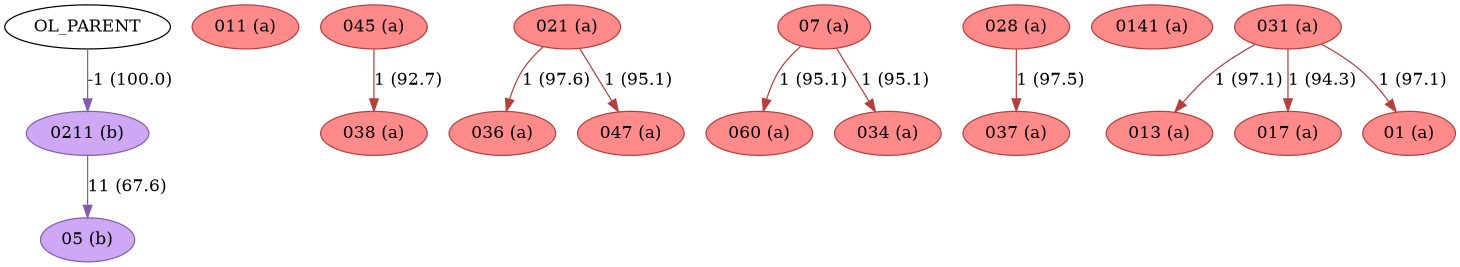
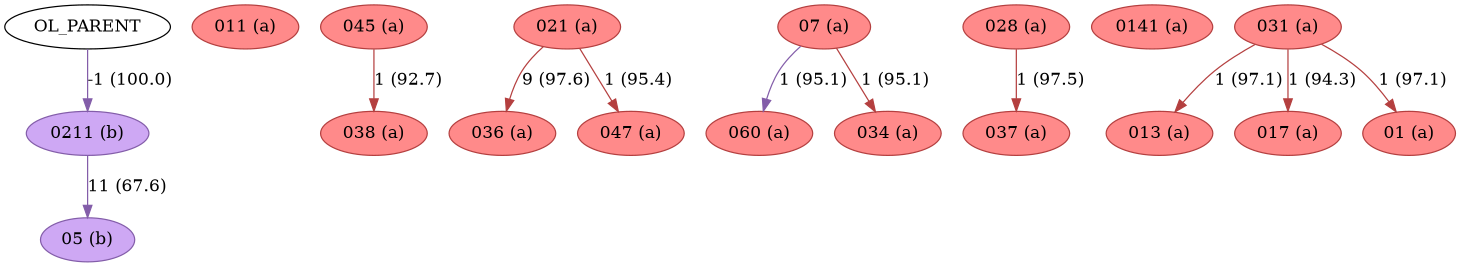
  strict digraph {
    node [color="#b43f3f" fillcolor="#FF8A8A" style=filled]
    edge [color="#b43f3f"]
    "05 (b)" [color="#835da9" fillcolor="#CEA8F4"]
    "011 (a)"
    "045 (a)"
    "038 (a)"
    "021 (a)"
    "036 (a)"
    "047 (a)"
    n8 [label="060 (a)"]
    "028 (a)"
    "037 (a)"
    "07 (a)"
    "034 (a)"
    "0211 (b)" [color="#835da9" fillcolor="#CEA8F4"]
    OL_PARENT [color="" fillcolor="" style=""]
    "0141 (a)"
    "031 (a)"
    "013 (a)"
    "017 (a)"
    "01 (a)"
    "045 (a)" -> "038 (a)" [label="1 (92.7)"]
-   "021 (a)" -> "036 (a)" [label="1 (97.6)"]
-   "021 (a)" -> "047 (a)" [label="1 (95.1)"]
+   "021 (a)" -> "036 (a)" [label="9 (97.6)"]
+   "021 (a)" -> "047 (a)" [label="1 (95.4)"]
    "028 (a)" -> "037 (a)" [label="1 (97.5)"]
-   "07 (a)" -> n8 [label="1 (95.1)"]
+   "07 (a)" -> n8 [color="#835da9" label="1 (95.1)"]
    "07 (a)" -> "034 (a)" [label="1 (95.1)"]
    "0211 (b)" -> "05 (b)" [color="#835da9" label="11 (67.6)"]
    OL_PARENT -> "0211 (b)" [color="#835da9" label="-1 (100.0)"]
    "031 (a)" -> "013 (a)" [label="1 (97.1)"]
    "031 (a)" -> "017 (a)" [label="1 (94.3)"]
    "031 (a)" -> "01 (a)" [label="1 (97.1)"]
  }
